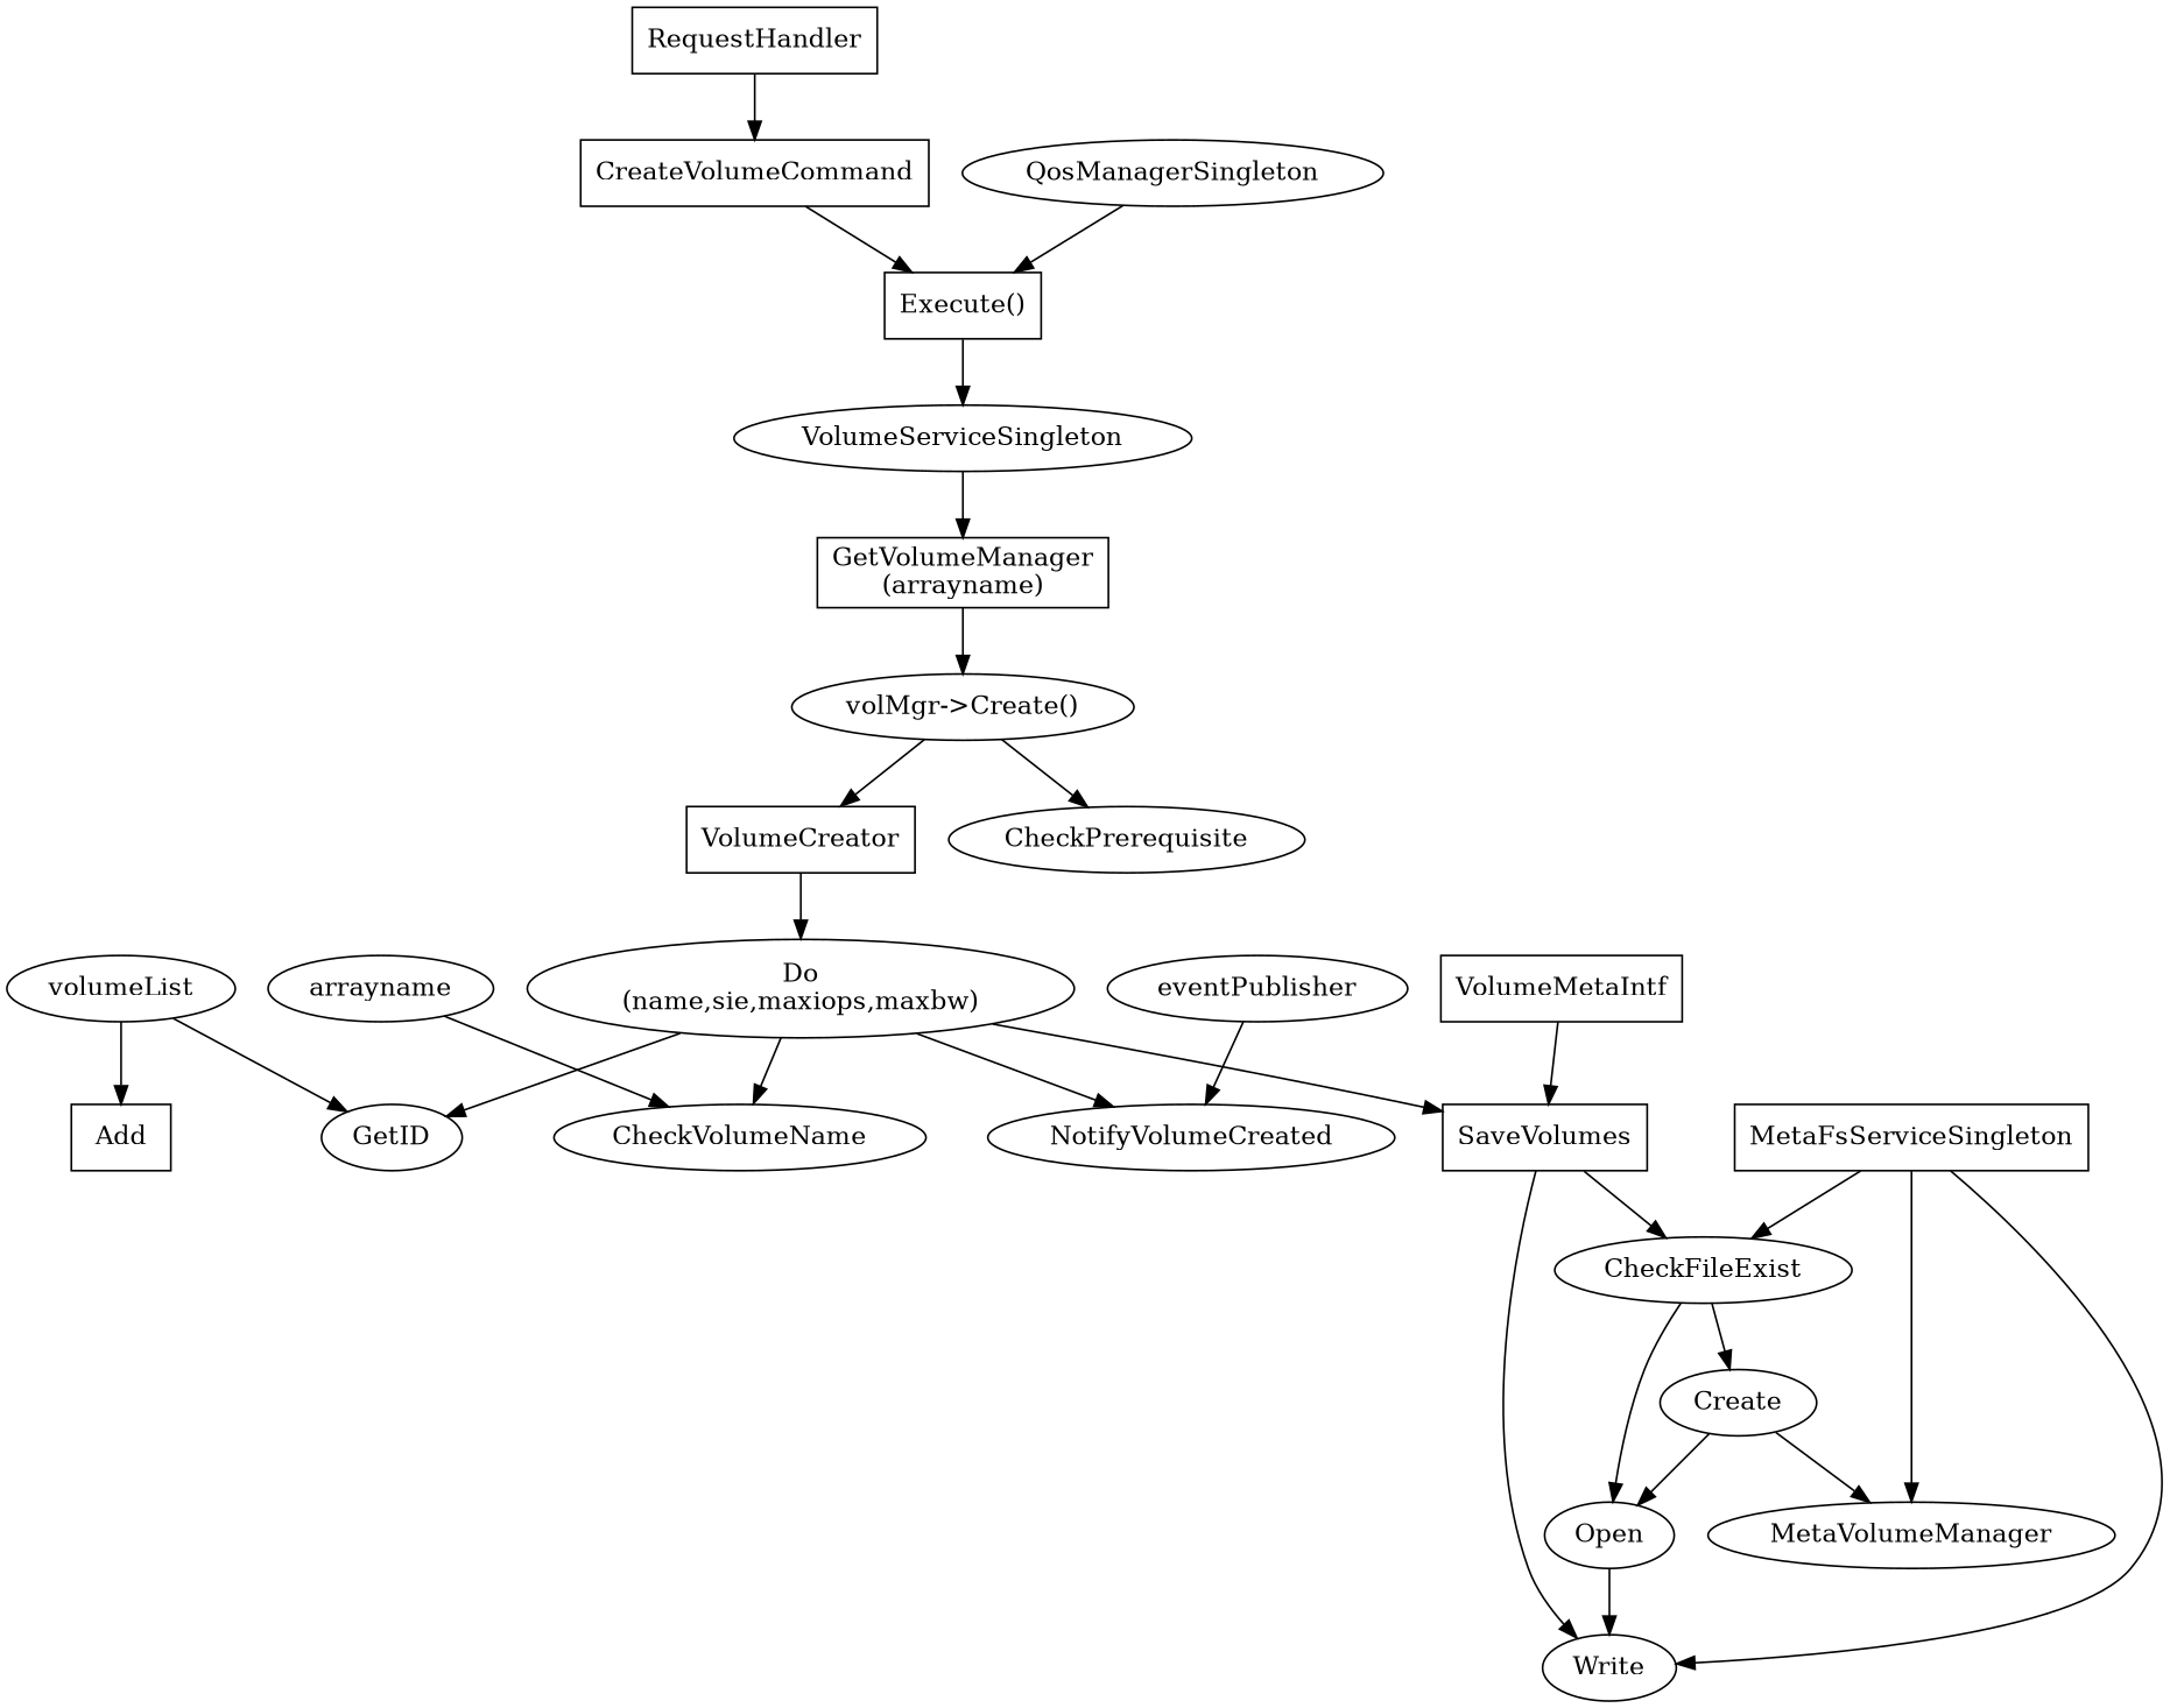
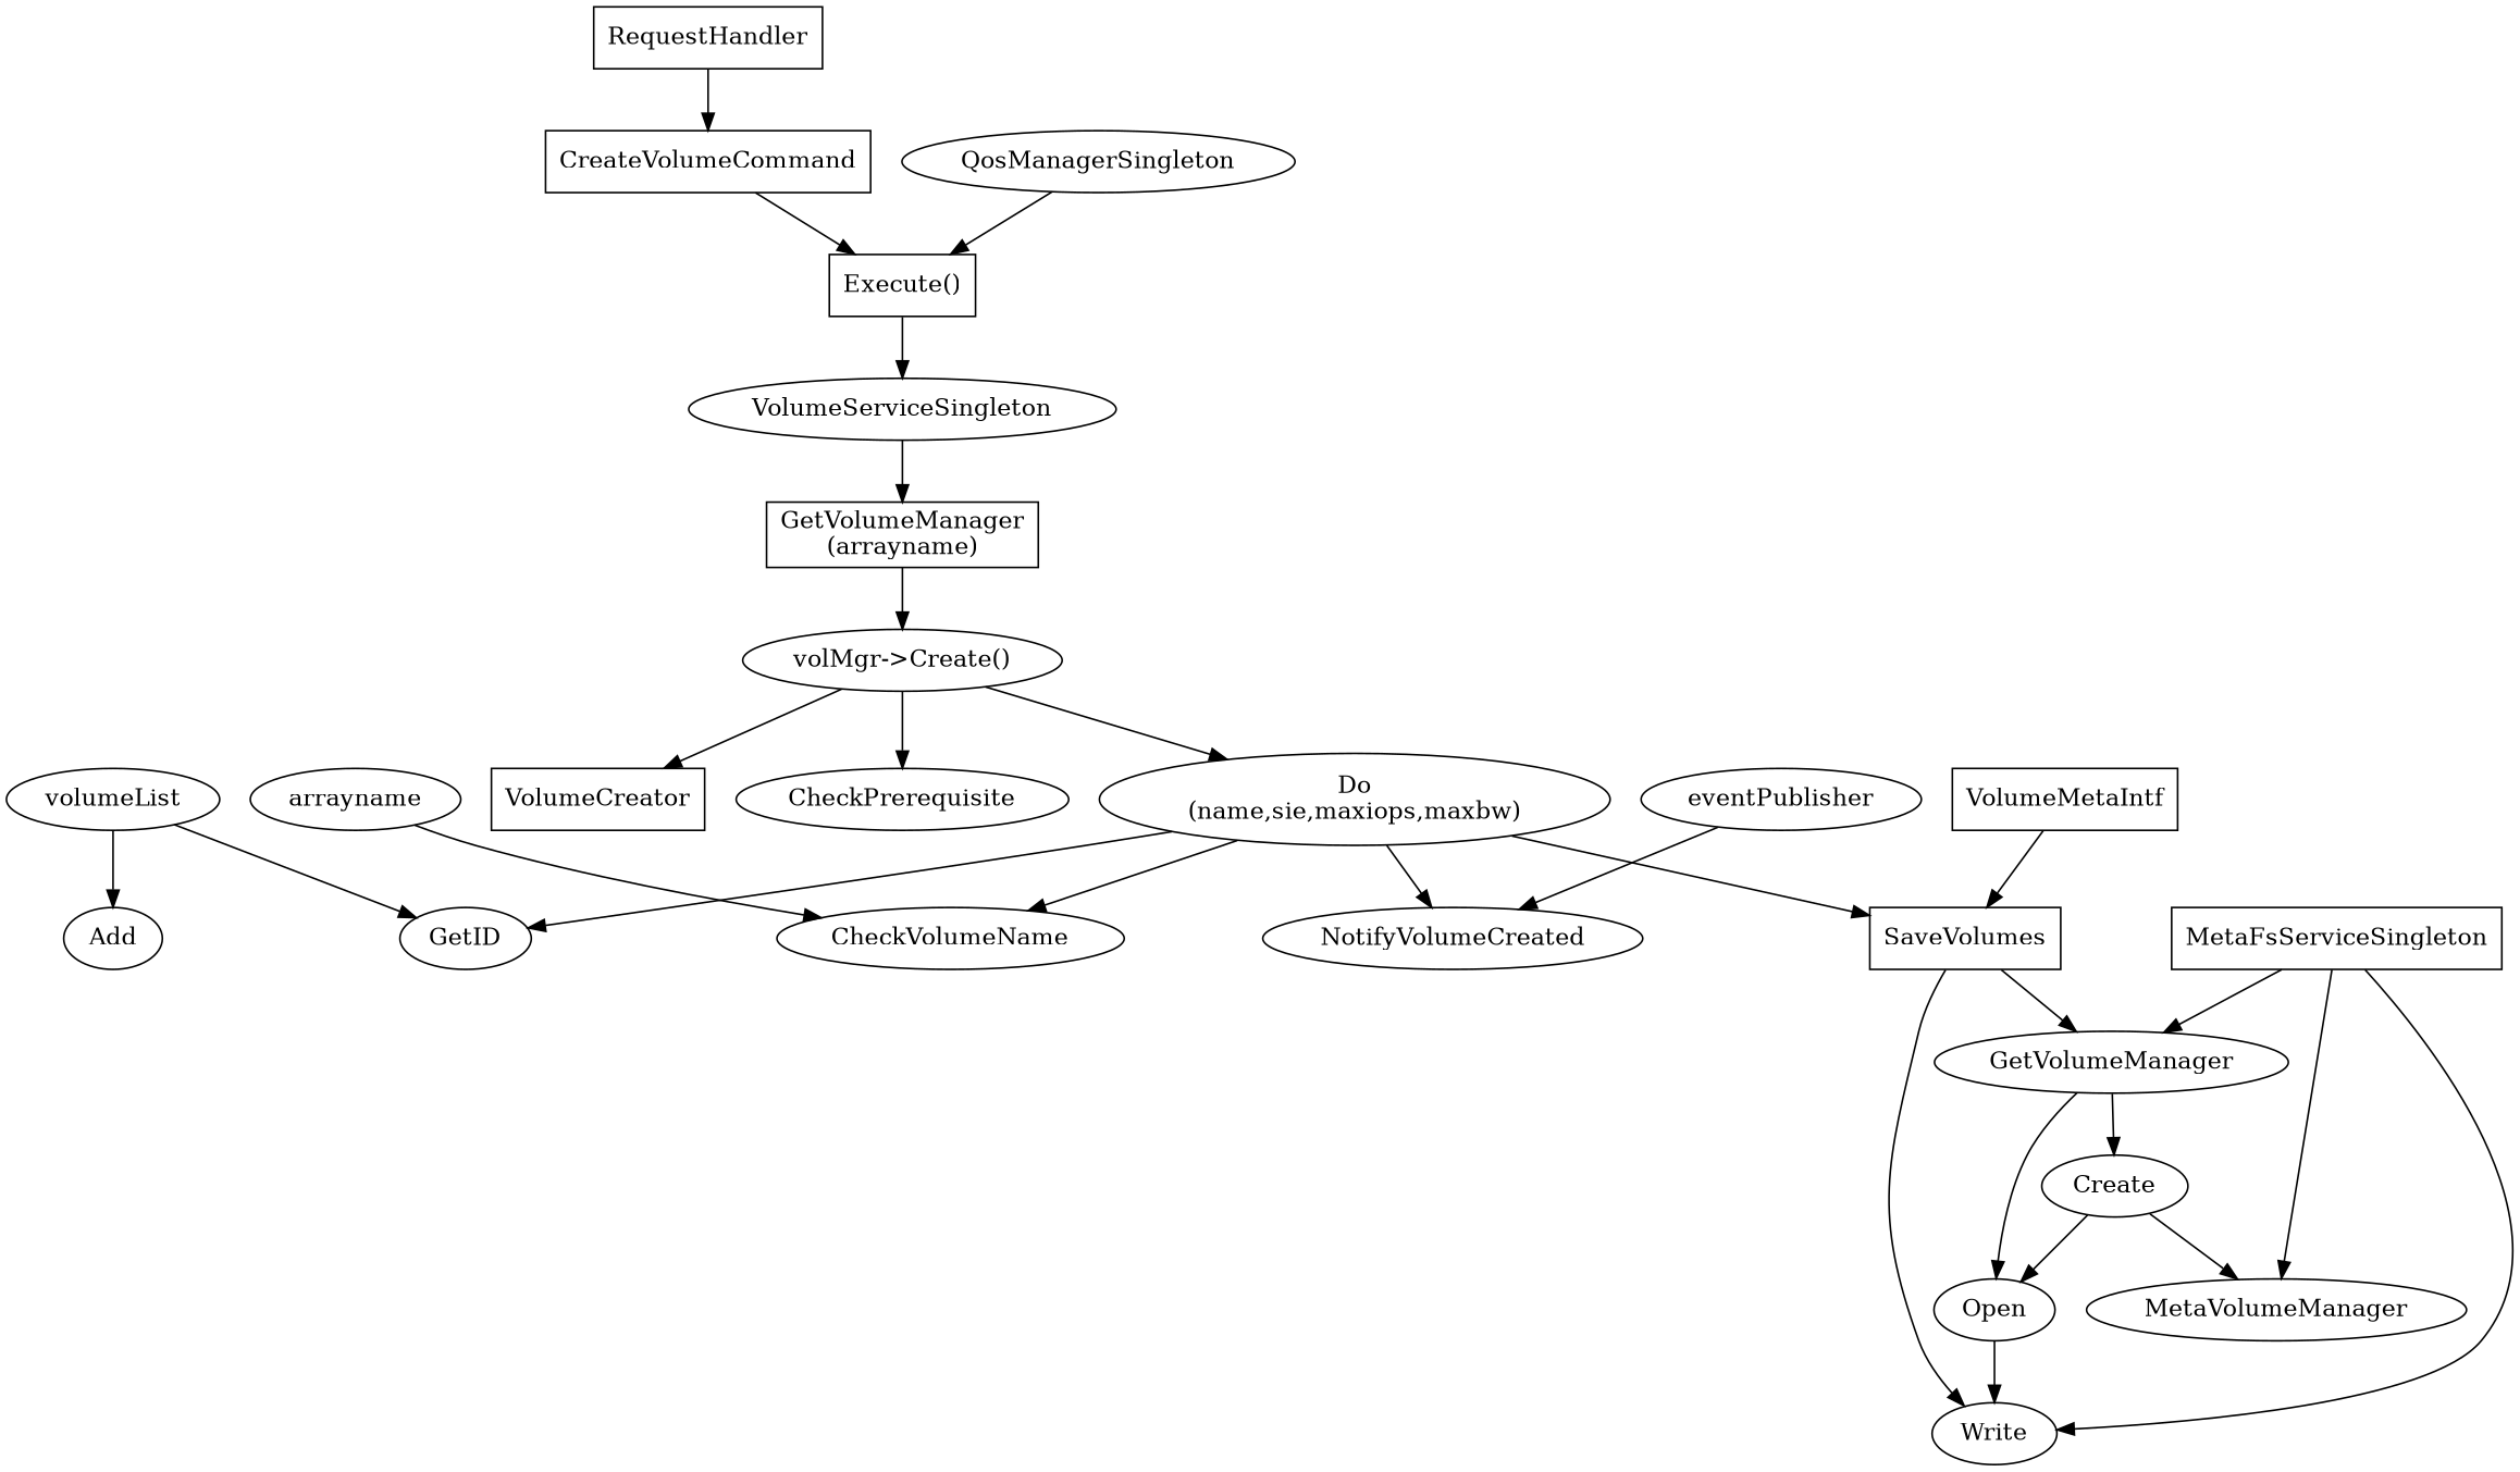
  digraph {
    RequestHandler [shape=box]
    CreateVolumeCommand [shape=box]
    n3 [label="Execute()" shape=box]
    VolumeServiceSingleton
    QosManagerSingleton
    n6 [label="GetVolumeManager\n(arrayname)" shape=box]
    n7 [label="volMgr->Create()"]
    VolumeCreator [shape=box]
    CheckPrerequisite
    n10 [label="Do\n(name,sie,maxiops,maxbw)"]
    CheckVolumeName
    GetID
    NotifyVolumeCreated
    SaveVolumes [shape=box]
-   CheckFileExist
+   CheckFileExist [label=GetVolumeManager]
    Write
    MetaFsServiceSingleton [shape=box]
    MetaVolumeManager
    Create
    Open
    VolumeMetaIntf [shape=box]
    n22 [label=arrayname]
    volumeList
-   Add [shape=box]
+   Add
    eventPublisher
    RequestHandler -> CreateVolumeCommand
    CreateVolumeCommand -> n3
    n3 -> VolumeServiceSingleton
    VolumeServiceSingleton -> n6
    QosManagerSingleton -> n3
    n6 -> n7
    n7 -> VolumeCreator
    n7 -> CheckPrerequisite
-   VolumeCreator -> n10
+   n7 -> n10
    n10 -> CheckVolumeName
    n10 -> GetID
    n10 -> NotifyVolumeCreated
    n10 -> SaveVolumes
    SaveVolumes -> CheckFileExist
    SaveVolumes -> Write
    CheckFileExist -> Create
    CheckFileExist -> Open
    MetaFsServiceSingleton -> CheckFileExist
    MetaFsServiceSingleton -> Write
    MetaFsServiceSingleton -> MetaVolumeManager
    Create -> MetaVolumeManager
    Create -> Open
    Open -> Write
    VolumeMetaIntf -> SaveVolumes
    n22 -> CheckVolumeName
    volumeList -> GetID
    volumeList -> Add
    eventPublisher -> NotifyVolumeCreated
  }
